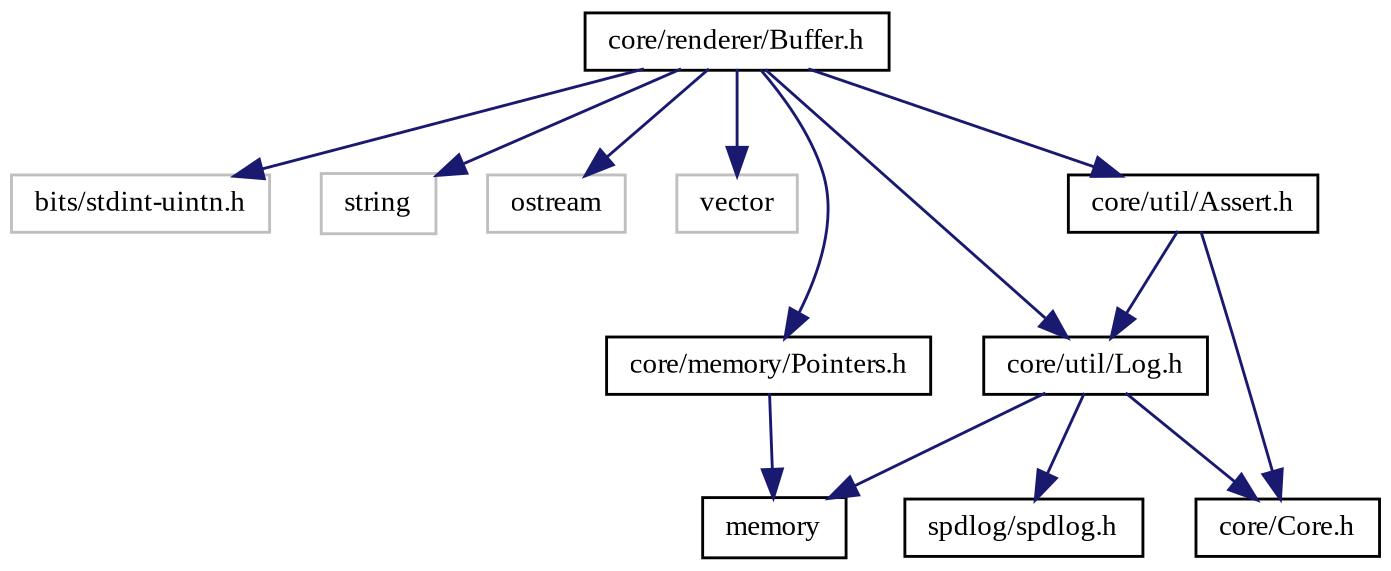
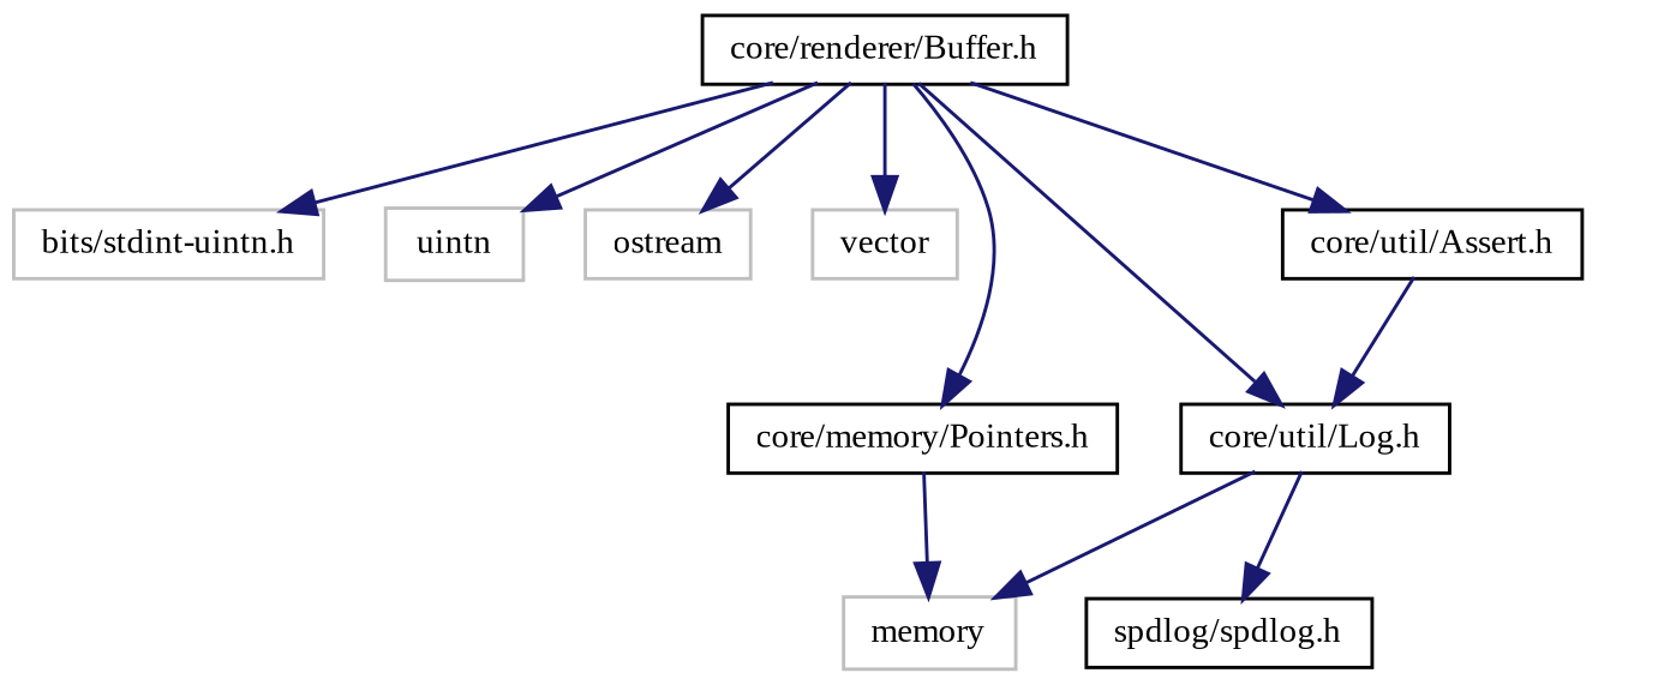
  digraph {
    fontname="Liberation Serif"
    node [color=black fillcolor=white fontname="Liberation Serif" fontsize=10 shape=record style=filled]
    edge [color=midnightblue fontname="Liberation Serif" fontsize=10 labelfontname=Helvetica labelfontsize=10 style=solid]
-   n1 [height=0.2 label=memory width=0.4]
+   n1 [color=grey75 height=0.2 label=memory width=0.4]
    n2 [height=0.2 label="core/renderer/Buffer.h" width=0.4]
    n3 [color=grey75 height=0.2 label="bits/stdint-uintn.h" width=0.4]
-   n4 [color=grey75 height=0.2 label=string width=0.4]
+   n4 [color=grey75 height=0.2 label=uintn width=0.4]
    n5 [color=grey75 height=0.2 label=ostream width=0.4]
    n6 [color=grey75 height=0.2 label=vector width=0.4]
    n7 [height=0.2 label="core/memory/Pointers.h" width=0.4]
    n8 [height=0.2 label="core/util/Assert.h" width=0.4]
    n9 [height=0.2 label="core/util/Log.h" width=0.4]
-   n10 [height=0.2 label="core/Core.h" width=0.4]
    n11 [height=0.2 label="spdlog/spdlog.h" width=0.4]
    n2 -> n3
    n2 -> n4
    n2 -> n5
    n2 -> n6
    n2 -> n7
    n2 -> n8
    n2 -> n9
    n7 -> n1
    n8 -> n9
-   n8 -> n10
    n9 -> n1
-   n9 -> n10
    n9 -> n11
  }
